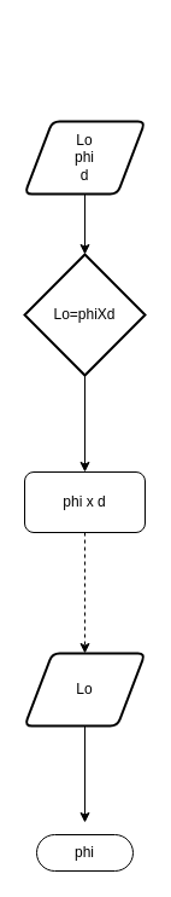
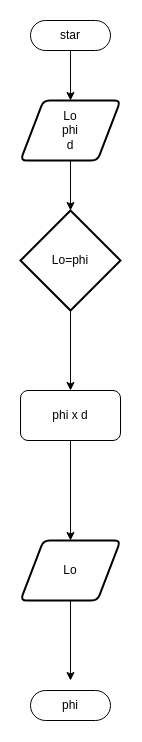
  <mxCell id="0" />
  <mxCell id="1" parent="0" />
+ <mxCell id="2" style="edgeStyle=orthogonalEdgeStyle;rounded=0;orthogonalLoop=1;jettySize=auto;html=1;exitX=0.5;exitY=0.5;exitDx=0;exitDy=15;exitPerimeter=0;entryX=0.5;entryY=0;entryDx=0;entryDy=0;" edge="1" parent="1" source="3" target="4"><mxGeometry relative="1" as="geometry" /></mxCell>
+ <mxCell id="3" value="star" style="html=1;dashed=0;whiteSpace=wrap;shape=mxgraph.dfd.start" vertex="1" parent="1"><mxGeometry x="30" y="20" width="80" height="30" as="geometry" /></mxCell>
  <mxCell id="4" value="&lt;div&gt;Lo&lt;/div&gt;&lt;div&gt;phi&lt;/div&gt;&lt;div&gt;d&lt;br&gt;&lt;/div&gt;" style="shape=parallelogram;html=1;strokeWidth=2;perimeter=parallelogramPerimeter;whiteSpace=wrap;rounded=1;arcSize=12;size=0.23;" vertex="1" parent="1"><mxGeometry x="20" y="100" width="100" height="60" as="geometry" /></mxCell>
  <mxCell id="5" style="edgeStyle=orthogonalEdgeStyle;rounded=0;orthogonalLoop=1;jettySize=auto;html=1;exitX=0.5;exitY=1;exitDx=0;exitDy=0;exitPerimeter=0;entryX=0.5;entryY=0;entryDx=0;entryDy=0;" edge="1" parent="1" source="6" target="8"><mxGeometry relative="1" as="geometry" /></mxCell>
- <mxCell id="6" value="Lo=phiXd" style="strokeWidth=2;html=1;shape=mxgraph.flowchart.decision;whiteSpace=wrap;" vertex="1" parent="1"><mxGeometry x="20" y="210" width="100" height="100" as="geometry" /></mxCell>
- <mxCell id="7" style="edgeStyle=orthogonalEdgeStyle;rounded=0;orthogonalLoop=1;jettySize=auto;html=1;exitX=0.5;exitY=1;exitDx=0;exitDy=0;entryX=0.5;entryY=0;entryDx=0;entryDy=0;dashed=1;" edge="1" parent="1" source="8" target="9"><mxGeometry relative="1" as="geometry" /></mxCell>
+ <mxCell id="6" value="Lo=phi" style="strokeWidth=2;html=1;shape=mxgraph.flowchart.decision;whiteSpace=wrap;" vertex="1" parent="1"><mxGeometry x="20" y="210" width="100" height="100" as="geometry" /></mxCell>
+ <mxCell id="7" style="edgeStyle=orthogonalEdgeStyle;rounded=0;orthogonalLoop=1;jettySize=auto;html=1;exitX=0.5;exitY=1;exitDx=0;exitDy=0;entryX=0.5;entryY=0;entryDx=0;entryDy=0;" edge="1" parent="1" source="8" target="9"><mxGeometry relative="1" as="geometry" /></mxCell>
  <mxCell id="8" value="phi x d" style="html=1;dashed=0;whiteSpace=wrap;rounded=1;" vertex="1" parent="1"><mxGeometry x="20" y="390" width="100" height="50" as="geometry" /></mxCell>
  <mxCell id="9" value="Lo" style="shape=parallelogram;html=1;strokeWidth=2;perimeter=parallelogramPerimeter;whiteSpace=wrap;rounded=1;arcSize=12;size=0.23;" vertex="1" parent="1"><mxGeometry x="20" y="540" width="100" height="60" as="geometry" /></mxCell>
  <mxCell id="10" value="phi" style="html=1;dashed=0;whiteSpace=wrap;shape=mxgraph.dfd.start" vertex="1" parent="1"><mxGeometry x="30" y="690" width="80" height="30" as="geometry" /></mxCell>
  <mxCell id="11" style="edgeStyle=orthogonalEdgeStyle;rounded=0;orthogonalLoop=1;jettySize=auto;html=1;exitX=0.5;exitY=1;exitDx=0;exitDy=0;entryX=0.5;entryY=-0.333;entryDx=0;entryDy=0;entryPerimeter=0;" edge="1" parent="1" source="9" target="10"><mxGeometry relative="1" as="geometry" /></mxCell>
  <mxCell id="12" style="edgeStyle=orthogonalEdgeStyle;rounded=0;orthogonalLoop=1;jettySize=auto;html=1;exitX=0.5;exitY=1;exitDx=0;exitDy=0;entryX=0.5;entryY=0;entryDx=0;entryDy=0;entryPerimeter=0;" edge="1" parent="1" source="4" target="6"><mxGeometry relative="1" as="geometry" /></mxCell>
